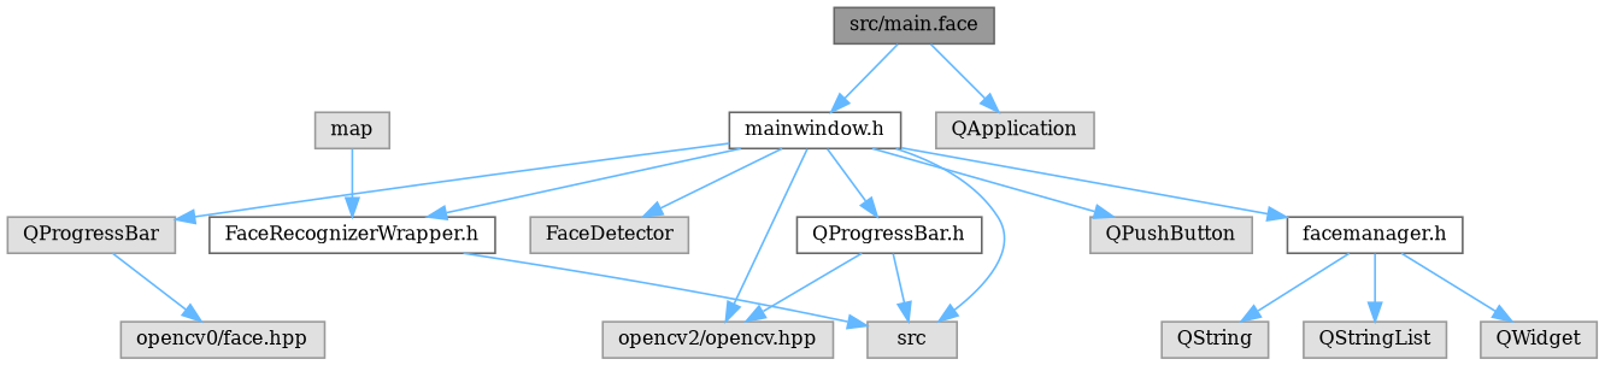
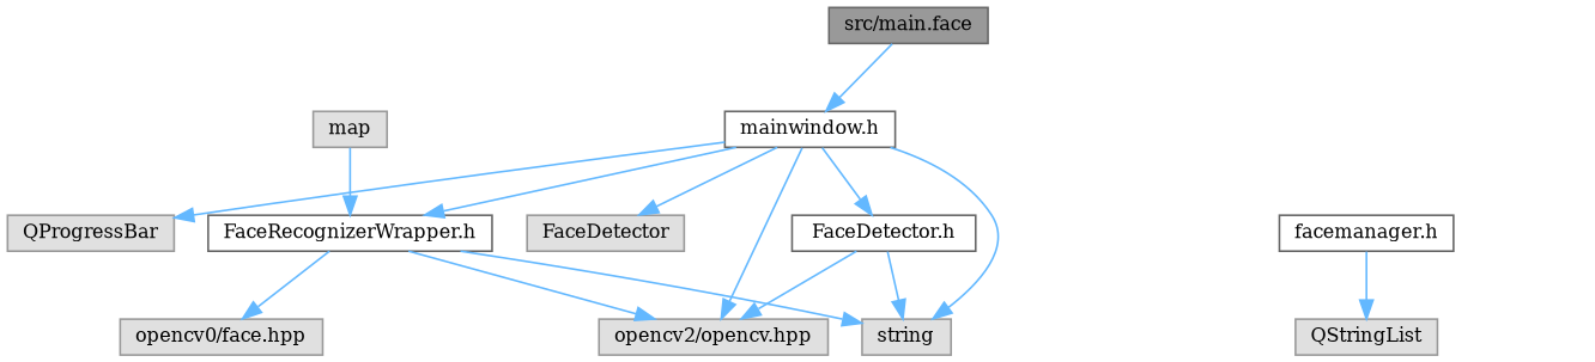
  digraph {
    fontname="DejaVu Serif"
    node [color=grey60 fillcolor="#E0E0E0" fontname="DejaVu Serif" fontsize=10 shape=box style=filled]
    edge [color=steelblue1 fontname="DejaVu Serif" fontsize=10 labelfontname=Helvetica labelfontsize=10 style=solid]
    n1 [color=gray40 fillcolor=grey60 fontcolor=black height=0.2 label="src/main.face" width=0.4]
-   n2 [height=0.2 label=QApplication width=0.4]
    n3 [color=grey40 fillcolor=white height=0.2 label="mainwindow.h" width=0.4]
    n4 [height=0.2 label=FaceDetector width=0.4]
-   n5 [height=0.2 label=QPushButton width=0.4]
    n6 [height=0.2 label=QProgressBar width=0.4]
    n7 [height=0.2 label="opencv2/opencv.hpp" width=0.4]
-   n8 [height=0.2 label=src width=0.4]
-   n9 [color=grey40 fillcolor=white height=0.2 label="QProgressBar.h" width=0.4]
+   n8 [height=0.2 label=string width=0.4]
+   n9 [color=grey40 fillcolor=white height=0.2 label="FaceDetector.h" width=0.4]
    n10 [color=grey40 fillcolor=white height=0.2 label="FaceRecognizerWrapper.h" width=0.4]
    n11 [color=grey40 fillcolor=white height=0.2 label="facemanager.h" width=0.4]
    n12 [height=0.2 label="opencv0/face.hpp" width=0.4]
-   n13 [height=0.2 label=QString width=0.4]
    n14 [height=0.2 label=QStringList width=0.4]
-   n15 [height=0.2 label=QWidget width=0.4]
    n16 [height=0.2 label=map width=0.4]
-   n1 -> n2
    n1 -> n3
    n3 -> n4
-   n3 -> n5
    n3 -> n6
    n3 -> n7
    n3 -> n8
    n3 -> n9
    n3 -> n10
-   n3 -> n11
    n9 -> n7
    n9 -> n8
+   n10 -> n7
    n10 -> n8
-   n6 -> n12
-   n11 -> n13
+   n10 -> n12
    n11 -> n14
-   n11 -> n15
    n16 -> n10
  }
